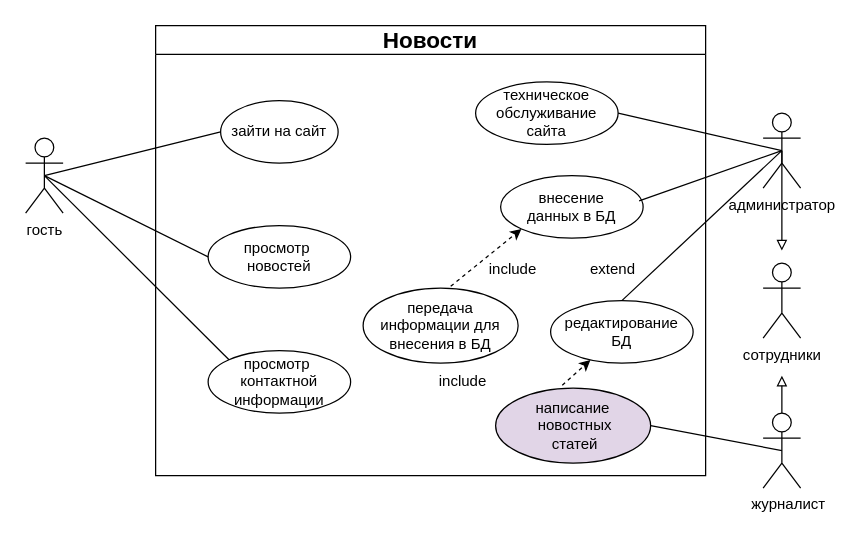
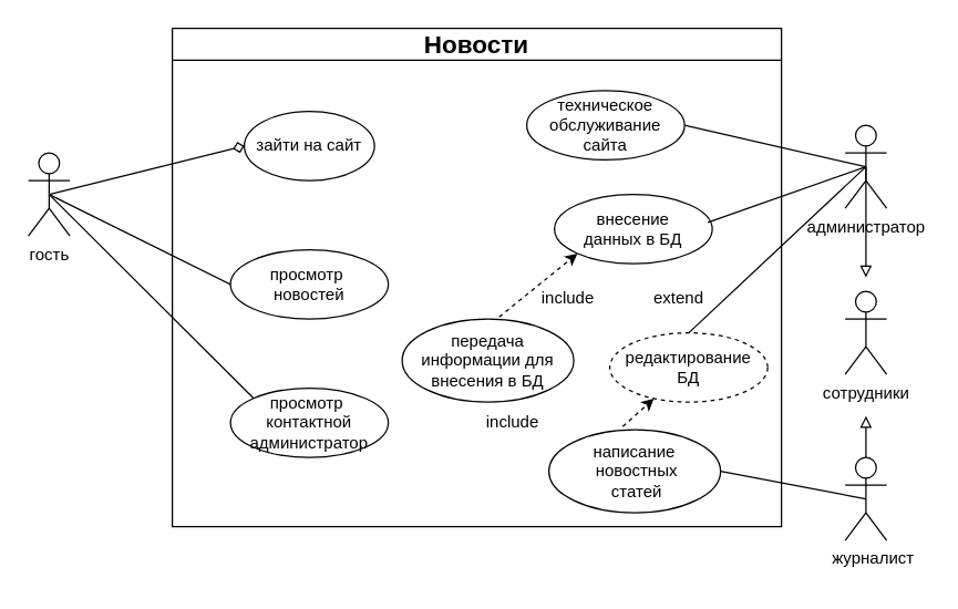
  <mxCell id="0" />
  <mxCell id="1" parent="0" />
  <mxCell id="2" value="&lt;font style=&quot;font-size: 18px;&quot;&gt;Новости&lt;/font&gt;" style="swimlane;whiteSpace=wrap;html=1;" vertex="1" parent="1"><mxGeometry x="124" y="20" width="440" height="360" as="geometry" /></mxCell>
  <mxCell id="3" value="зайти на сайт" style="ellipse;whiteSpace=wrap;html=1;" vertex="1" parent="2"><mxGeometry x="52" y="60" width="94" height="50" as="geometry" /></mxCell>
- <mxCell id="4" value="просмотр&amp;nbsp;&lt;div&gt;контактной информации&lt;/div&gt;" style="ellipse;whiteSpace=wrap;html=1;" vertex="1" parent="2"><mxGeometry x="42" y="260" width="114" height="50" as="geometry" /></mxCell>
+ <mxCell id="4" value="просмотр&amp;nbsp;&lt;div&gt;контактной администратор&lt;/div&gt;" style="ellipse;whiteSpace=wrap;html=1;" vertex="1" parent="2"><mxGeometry x="42" y="260" width="114" height="50" as="geometry" /></mxCell>
  <mxCell id="5" value="просмотр&amp;nbsp;&lt;div&gt;новостей&lt;/div&gt;" style="ellipse;whiteSpace=wrap;html=1;" vertex="1" parent="2"><mxGeometry x="42" y="160" width="114" height="50" as="geometry" /></mxCell>
  <mxCell id="6" value="внесение&lt;div&gt;данных в БД&lt;/div&gt;" style="ellipse;whiteSpace=wrap;html=1;" vertex="1" parent="2"><mxGeometry x="276" y="120" width="114" height="50" as="geometry" /></mxCell>
  <mxCell id="7" style="rounded=0;orthogonalLoop=1;jettySize=auto;html=1;exitX=0.43;exitY=-0.039;exitDx=0;exitDy=0;dashed=1;exitPerimeter=0;" edge="1" parent="2" source="8" target="13"><mxGeometry relative="1" as="geometry"><mxPoint x="312.667" y="220" as="targetPoint" /></mxGeometry></mxCell>
- <mxCell id="8" value="написание&lt;div&gt;&amp;nbsp;новостных&lt;div&gt;&amp;nbsp;статей&lt;/div&gt;&lt;/div&gt;" style="ellipse;whiteSpace=wrap;html=1;fillColor=#e1d5e7;" vertex="1" parent="2"><mxGeometry x="272" y="290" width="124" height="60" as="geometry" /></mxCell>
+ <mxCell id="8" value="написание&lt;div&gt;&amp;nbsp;новостных&lt;div&gt;&amp;nbsp;статей&lt;/div&gt;&lt;/div&gt;" style="ellipse;whiteSpace=wrap;html=1;" vertex="1" parent="2"><mxGeometry x="272" y="290" width="124" height="60" as="geometry" /></mxCell>
  <mxCell id="9" value="include" style="text;html=1;align=center;verticalAlign=middle;whiteSpace=wrap;rounded=0;" vertex="1" parent="2"><mxGeometry x="216" y="270" width="60" height="30" as="geometry" /></mxCell>
  <mxCell id="10" style="rounded=0;orthogonalLoop=1;jettySize=auto;html=1;exitX=0.565;exitY=-0.025;exitDx=0;exitDy=0;entryX=0;entryY=1;entryDx=0;entryDy=0;dashed=1;exitPerimeter=0;" edge="1" parent="2" source="11" target="6"><mxGeometry relative="1" as="geometry" /></mxCell>
  <mxCell id="11" value="передача&lt;div&gt;информации для внесения в БД&lt;/div&gt;" style="ellipse;whiteSpace=wrap;html=1;" vertex="1" parent="2"><mxGeometry x="166" y="210" width="124" height="60" as="geometry" /></mxCell>
  <mxCell id="12" value="include" style="text;html=1;align=center;verticalAlign=middle;whiteSpace=wrap;rounded=0;" vertex="1" parent="2"><mxGeometry x="256" y="180" width="60" height="30" as="geometry" /></mxCell>
- <mxCell id="13" value="редактирование&lt;div&gt;БД&lt;/div&gt;" style="ellipse;whiteSpace=wrap;html=1;" vertex="1" parent="2"><mxGeometry x="316" y="220" width="114" height="50" as="geometry" /></mxCell>
+ <mxCell id="13" value="редактирование&lt;div&gt;БД&lt;/div&gt;" style="ellipse;whiteSpace=wrap;html=1;dashed=1;" vertex="1" parent="2"><mxGeometry x="316" y="220" width="114" height="50" as="geometry" /></mxCell>
  <mxCell id="14" value="extend" style="text;html=1;align=center;verticalAlign=middle;whiteSpace=wrap;rounded=0;" vertex="1" parent="2"><mxGeometry x="336" y="180" width="60" height="30" as="geometry" /></mxCell>
  <mxCell id="15" value="техническое обслуживание сайта" style="ellipse;whiteSpace=wrap;html=1;" vertex="1" parent="2"><mxGeometry x="256" y="45" width="114" height="50" as="geometry" /></mxCell>
- <mxCell id="16" style="rounded=0;orthogonalLoop=1;jettySize=auto;html=1;exitX=0.5;exitY=0.5;exitDx=0;exitDy=0;exitPerimeter=0;entryX=0;entryY=0.5;entryDx=0;entryDy=0;endArrow=none;endFill=0;" edge="1" parent="1" source="19" target="3"><mxGeometry relative="1" as="geometry" /></mxCell>
+ <mxCell id="16" style="rounded=0;orthogonalLoop=1;jettySize=auto;html=1;exitX=0.5;exitY=0.5;exitDx=0;exitDy=0;exitPerimeter=0;entryX=0;entryY=0.5;entryDx=0;entryDy=0;endArrow=diamond;endFill=0;" edge="1" parent="1" source="19" target="3"><mxGeometry relative="1" as="geometry" /></mxCell>
  <mxCell id="17" style="rounded=0;orthogonalLoop=1;jettySize=auto;html=1;exitX=0.5;exitY=0.5;exitDx=0;exitDy=0;exitPerimeter=0;entryX=0;entryY=0.5;entryDx=0;entryDy=0;endArrow=none;endFill=0;" edge="1" parent="1" source="19" target="5"><mxGeometry relative="1" as="geometry" /></mxCell>
  <mxCell id="18" style="rounded=0;orthogonalLoop=1;jettySize=auto;html=1;exitX=0.5;exitY=0.5;exitDx=0;exitDy=0;exitPerimeter=0;entryX=0;entryY=0;entryDx=0;entryDy=0;endArrow=none;endFill=0;" edge="1" parent="1" source="19" target="4"><mxGeometry relative="1" as="geometry" /></mxCell>
  <mxCell id="19" value="гость" style="shape=umlActor;verticalLabelPosition=bottom;verticalAlign=top;html=1;outlineConnect=0;" vertex="1" parent="1"><mxGeometry x="20" y="110" width="30" height="60" as="geometry" /></mxCell>
  <mxCell id="20" style="rounded=0;orthogonalLoop=1;jettySize=auto;html=1;exitX=0.5;exitY=0.5;exitDx=0;exitDy=0;exitPerimeter=0;endArrow=none;endFill=0;entryX=0.972;entryY=0.403;entryDx=0;entryDy=0;entryPerimeter=0;" edge="1" parent="1" source="24" target="6"><mxGeometry relative="1" as="geometry"><mxPoint x="490" y="120" as="targetPoint" /></mxGeometry></mxCell>
  <mxCell id="21" style="edgeStyle=orthogonalEdgeStyle;rounded=0;orthogonalLoop=1;jettySize=auto;html=1;exitX=0.5;exitY=0.5;exitDx=0;exitDy=0;exitPerimeter=0;endArrow=block;endFill=0;" edge="1" parent="1" source="24"><mxGeometry relative="1" as="geometry"><mxPoint x="625" y="200" as="targetPoint" /></mxGeometry></mxCell>
  <mxCell id="22" style="rounded=0;orthogonalLoop=1;jettySize=auto;html=1;exitX=0.5;exitY=0.5;exitDx=0;exitDy=0;exitPerimeter=0;endArrow=none;endFill=0;entryX=0.5;entryY=0;entryDx=0;entryDy=0;" edge="1" parent="1" source="24" target="13"><mxGeometry relative="1" as="geometry"><mxPoint x="490" y="170" as="targetPoint" /></mxGeometry></mxCell>
  <mxCell id="23" style="rounded=0;orthogonalLoop=1;jettySize=auto;html=1;exitX=0.5;exitY=0.5;exitDx=0;exitDy=0;exitPerimeter=0;endArrow=none;endFill=0;entryX=1;entryY=0.5;entryDx=0;entryDy=0;" edge="1" parent="1" source="24" target="15"><mxGeometry relative="1" as="geometry"><mxPoint x="480" y="90" as="targetPoint" /></mxGeometry></mxCell>
  <mxCell id="24" value="администратор" style="shape=umlActor;verticalLabelPosition=bottom;verticalAlign=top;html=1;outlineConnect=0;" vertex="1" parent="1"><mxGeometry x="610" y="90" width="30" height="60" as="geometry" /></mxCell>
  <mxCell id="25" style="edgeStyle=orthogonalEdgeStyle;rounded=0;orthogonalLoop=1;jettySize=auto;html=1;exitX=0.5;exitY=0;exitDx=0;exitDy=0;exitPerimeter=0;endArrow=block;endFill=0;" edge="1" parent="1" source="27"><mxGeometry relative="1" as="geometry"><mxPoint x="625" y="300" as="targetPoint" /></mxGeometry></mxCell>
  <mxCell id="26" style="rounded=0;orthogonalLoop=1;jettySize=auto;html=1;exitX=0.5;exitY=0.5;exitDx=0;exitDy=0;exitPerimeter=0;endArrow=none;endFill=0;entryX=1;entryY=0.5;entryDx=0;entryDy=0;" edge="1" parent="1" source="27" target="8"><mxGeometry relative="1" as="geometry"><mxPoint x="500" y="300" as="targetPoint" /></mxGeometry></mxCell>
  <mxCell id="27" value="" style="shape=umlActor;verticalLabelPosition=bottom;verticalAlign=top;html=1;outlineConnect=0;" vertex="1" parent="1"><mxGeometry x="610" y="330" width="30" height="60" as="geometry" /></mxCell>
  <mxCell id="28" value="сотрудники" style="shape=umlActor;verticalLabelPosition=bottom;verticalAlign=top;html=1;outlineConnect=0;" vertex="1" parent="1"><mxGeometry x="610" y="210" width="30" height="60" as="geometry" /></mxCell>
  <mxCell id="29" value="журналист" style="text;html=1;align=center;verticalAlign=middle;resizable=0;points=[];autosize=1;strokeColor=none;fillColor=none;" vertex="1" parent="1"><mxGeometry x="590" y="388" width="80" height="30" as="geometry" /></mxCell>
